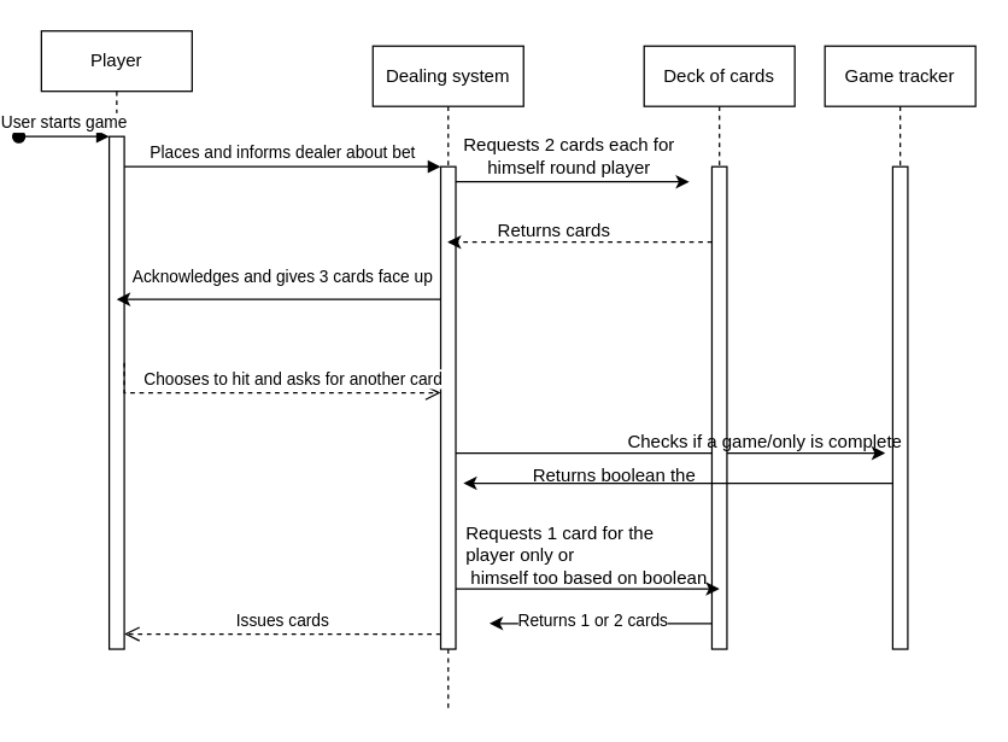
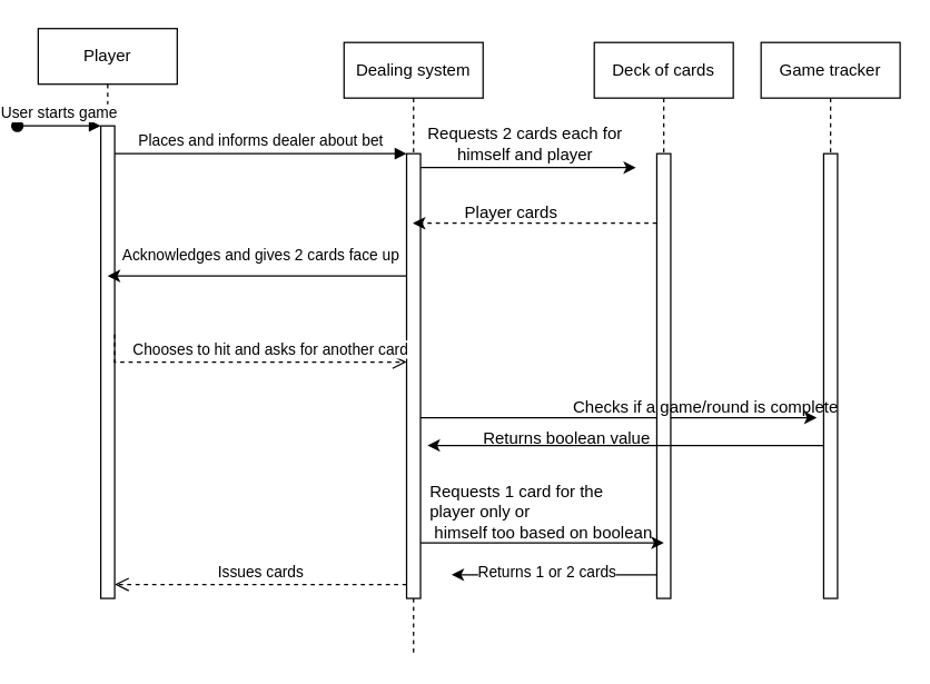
  <mxCell id="0" />
  <mxCell id="1" parent="0" />
  <mxCell id="2" value="Player" style="shape=umlLifeline;perimeter=lifelinePerimeter;whiteSpace=wrap;html=1;container=0;dropTarget=0;collapsible=0;recursiveResize=0;outlineConnect=0;portConstraint=eastwest;newEdgeStyle={&quot;edgeStyle&quot;:&quot;elbowEdgeStyle&quot;,&quot;elbow&quot;:&quot;vertical&quot;,&quot;curved&quot;:0,&quot;rounded&quot;:0};" parent="1" vertex="1"><mxGeometry y="20" width="100" height="410" as="geometry" x="20" /></mxCell>
  <mxCell id="3" value="" style="html=1;points=[];perimeter=orthogonalPerimeter;outlineConnect=0;targetShapes=umlLifeline;portConstraint=eastwest;newEdgeStyle={&quot;edgeStyle&quot;:&quot;elbowEdgeStyle&quot;,&quot;elbow&quot;:&quot;vertical&quot;,&quot;curved&quot;:0,&quot;rounded&quot;:0};" parent="2" vertex="1"><mxGeometry x="45" y="70" width="10" height="340" as="geometry" /></mxCell>
  <mxCell id="4" value="&lt;div&gt;User starts game&lt;/div&gt;" style="html=1;verticalAlign=bottom;startArrow=oval;endArrow=block;startSize=8;edgeStyle=elbowEdgeStyle;elbow=vertical;curved=0;rounded=0;" parent="2" target="3" edge="1"><mxGeometry relative="1" as="geometry"><mxPoint x="-15" y="70" as="sourcePoint" /></mxGeometry></mxCell>
  <mxCell id="5" value="Dealing system" style="shape=umlLifeline;perimeter=lifelinePerimeter;whiteSpace=wrap;html=1;container=0;dropTarget=0;collapsible=0;recursiveResize=0;outlineConnect=0;portConstraint=eastwest;newEdgeStyle={&quot;edgeStyle&quot;:&quot;elbowEdgeStyle&quot;,&quot;elbow&quot;:&quot;vertical&quot;,&quot;curved&quot;:0,&quot;rounded&quot;:0};" parent="1" vertex="1"><mxGeometry x="240" y="30" width="100" height="440" as="geometry" /></mxCell>
  <mxCell id="6" style="edgeStyle=elbowEdgeStyle;rounded=0;orthogonalLoop=1;jettySize=auto;html=1;elbow=vertical;curved=0;" edge="1" parent="5" source="8"><mxGeometry relative="1" as="geometry"><mxPoint x="210" y="90" as="targetPoint" /></mxGeometry></mxCell>
  <mxCell id="7" style="edgeStyle=elbowEdgeStyle;rounded=0;orthogonalLoop=1;jettySize=auto;html=1;elbow=vertical;curved=0;" edge="1" parent="5" source="8"><mxGeometry relative="1" as="geometry"><mxPoint x="340" y="270" as="targetPoint" /></mxGeometry></mxCell>
  <mxCell id="8" value="" style="html=1;points=[];perimeter=orthogonalPerimeter;outlineConnect=0;targetShapes=umlLifeline;portConstraint=eastwest;newEdgeStyle={&quot;edgeStyle&quot;:&quot;elbowEdgeStyle&quot;,&quot;elbow&quot;:&quot;vertical&quot;,&quot;curved&quot;:0,&quot;rounded&quot;:0};" parent="5" vertex="1"><mxGeometry x="45" y="80" width="10" height="320" as="geometry" /></mxCell>
  <mxCell id="9" value="Places and informs dealer about bet" style="html=1;verticalAlign=bottom;endArrow=block;edgeStyle=elbowEdgeStyle;elbow=vertical;curved=0;rounded=0;" parent="1" source="3" target="8" edge="1"><mxGeometry relative="1" as="geometry"><mxPoint x="215" y="120" as="sourcePoint" /><Array as="points"><mxPoint x="200" y="110" /></Array></mxGeometry></mxCell>
  <mxCell id="10" value="Issues cards" style="html=1;verticalAlign=bottom;endArrow=open;dashed=1;endSize=8;edgeStyle=elbowEdgeStyle;elbow=vertical;curved=0;rounded=0;" parent="1" source="8" target="3" edge="1"><mxGeometry x="0.002" relative="1" as="geometry"><mxPoint x="215" y="195" as="targetPoint" /><Array as="points"><mxPoint x="190" y="420" /><mxPoint x="260" y="380" /><mxPoint x="210" y="270" /></Array><mxPoint as="offset" /></mxGeometry></mxCell>
  <mxCell id="11" value="&lt;div&gt;&lt;br&gt;&lt;/div&gt;" style="html=1;verticalAlign=bottom;endArrow=open;dashed=1;endSize=8;edgeStyle=elbowEdgeStyle;elbow=vertical;curved=0;rounded=0;" parent="1" edge="1"><mxGeometry x="0.174" y="-80" relative="1" as="geometry"><mxPoint x="285" y="260" as="targetPoint" /><Array as="points"><mxPoint x="240" y="260" /><mxPoint x="200" y="240" /></Array><mxPoint x="75" y="240" as="sourcePoint" /><mxPoint as="offset" /></mxGeometry></mxCell>
  <mxCell id="12" value="&lt;div&gt;Chooses to hit and asks for another card&lt;/div&gt;" style="edgeLabel;html=1;align=center;verticalAlign=middle;resizable=0;points=[];" vertex="1" connectable="0" parent="11"><mxGeometry x="0.206" y="-4" relative="1" as="geometry"><mxPoint x="-8" y="-14" as="offset" /></mxGeometry></mxCell>
  <mxCell id="13" value="Deck of cards" style="shape=umlLifeline;perimeter=lifelinePerimeter;whiteSpace=wrap;html=1;container=0;dropTarget=0;collapsible=0;recursiveResize=0;outlineConnect=0;portConstraint=eastwest;newEdgeStyle={&quot;edgeStyle&quot;:&quot;elbowEdgeStyle&quot;,&quot;elbow&quot;:&quot;vertical&quot;,&quot;curved&quot;:0,&quot;rounded&quot;:0};" vertex="1" parent="1"><mxGeometry x="420" y="30" width="100" height="400" as="geometry" /></mxCell>
  <mxCell id="14" value="" style="html=1;points=[];perimeter=orthogonalPerimeter;outlineConnect=0;targetShapes=umlLifeline;portConstraint=eastwest;newEdgeStyle={&quot;edgeStyle&quot;:&quot;elbowEdgeStyle&quot;,&quot;elbow&quot;:&quot;vertical&quot;,&quot;curved&quot;:0,&quot;rounded&quot;:0};" vertex="1" parent="13"><mxGeometry x="45" y="80" width="10" height="320" as="geometry" /></mxCell>
- <mxCell id="15" value="Requests 2 cards each for &lt;br&gt;himself round player" style="text;html=1;align=center;verticalAlign=middle;resizable=0;points=[];autosize=1;strokeColor=none;fillColor=none;" vertex="1" parent="1"><mxGeometry x="290" y="83" width="160" height="40" as="geometry" /></mxCell>
+ <mxCell id="15" value="Requests 2 cards each for &lt;br&gt;himself and player" style="text;html=1;align=center;verticalAlign=middle;resizable=0;points=[];autosize=1;strokeColor=none;fillColor=none;" vertex="1" parent="1"><mxGeometry x="290" y="83" width="160" height="40" as="geometry" /></mxCell>
  <mxCell id="16" style="edgeStyle=elbowEdgeStyle;rounded=0;orthogonalLoop=1;jettySize=auto;html=1;elbow=vertical;curved=0;dashed=1;" edge="1" parent="1" source="14" target="5"><mxGeometry relative="1" as="geometry"><mxPoint x="350" y="140" as="targetPoint" /><Array as="points"><mxPoint x="360" y="160" /></Array></mxGeometry></mxCell>
  <mxCell id="17" style="edgeStyle=elbowEdgeStyle;rounded=0;orthogonalLoop=1;jettySize=auto;html=1;elbow=vertical;curved=0;" edge="1" parent="1"><mxGeometry relative="1" as="geometry"><mxPoint x="285.37" y="198" as="sourcePoint" /><mxPoint x="70" y="198" as="targetPoint" /><Array as="points"><mxPoint x="190.37" y="198" /></Array></mxGeometry></mxCell>
- <mxCell id="18" value="&lt;font style=&quot;font-size: 11px;&quot;&gt;Acknowledges and gives 3 cards face up&lt;/font&gt;" style="text;html=1;align=center;verticalAlign=middle;resizable=0;points=[];autosize=1;strokeColor=none;fillColor=none;" vertex="1" parent="1"><mxGeometry x="70" y="168" width="220" height="30" as="geometry" /></mxCell>
- <mxCell id="19" value="&lt;div&gt;Returns cards&lt;/div&gt;" style="text;html=1;align=center;verticalAlign=middle;resizable=0;points=[];autosize=1;strokeColor=none;fillColor=none;" vertex="1" parent="1"><mxGeometry x="310" y="138" width="100" height="30" as="geometry" /></mxCell>
+ <mxCell id="18" value="&lt;font style=&quot;font-size: 11px;&quot;&gt;Acknowledges and gives 2 cards face up&lt;/font&gt;" style="text;html=1;align=center;verticalAlign=middle;resizable=0;points=[];autosize=1;strokeColor=none;fillColor=none;" vertex="1" parent="1"><mxGeometry x="70" y="168" width="220" height="30" as="geometry" /></mxCell>
+ <mxCell id="19" value="&lt;div&gt;Player cards&lt;/div&gt;" style="text;html=1;align=center;verticalAlign=middle;resizable=0;points=[];autosize=1;strokeColor=none;fillColor=none;" vertex="1" parent="1"><mxGeometry x="310" y="138" width="100" height="30" as="geometry" /></mxCell>
  <mxCell id="20" style="edgeStyle=elbowEdgeStyle;rounded=0;orthogonalLoop=1;jettySize=auto;html=1;elbow=vertical;curved=0;" edge="1" parent="1"><mxGeometry relative="1" as="geometry"><mxPoint x="462.25" y="380.086" as="sourcePoint" /><mxPoint x="462.25" y="380.004" as="targetPoint" /></mxGeometry></mxCell>
  <mxCell id="21" value="Game tracker" style="shape=umlLifeline;perimeter=lifelinePerimeter;whiteSpace=wrap;html=1;container=0;dropTarget=0;collapsible=0;recursiveResize=0;outlineConnect=0;portConstraint=eastwest;newEdgeStyle={&quot;edgeStyle&quot;:&quot;elbowEdgeStyle&quot;,&quot;elbow&quot;:&quot;vertical&quot;,&quot;curved&quot;:0,&quot;rounded&quot;:0};" vertex="1" parent="1"><mxGeometry x="540" y="30" width="100" height="400" as="geometry" /></mxCell>
  <mxCell id="22" value="" style="html=1;points=[];perimeter=orthogonalPerimeter;outlineConnect=0;targetShapes=umlLifeline;portConstraint=eastwest;newEdgeStyle={&quot;edgeStyle&quot;:&quot;elbowEdgeStyle&quot;,&quot;elbow&quot;:&quot;vertical&quot;,&quot;curved&quot;:0,&quot;rounded&quot;:0};" vertex="1" parent="21"><mxGeometry x="45" y="80" width="10" height="320" as="geometry" /></mxCell>
- <mxCell id="23" value="Checks if a game/only is complete" style="text;html=1;align=center;verticalAlign=middle;resizable=0;points=[];autosize=1;strokeColor=none;fillColor=none;" vertex="1" parent="1"><mxGeometry x="395" y="278" width="210" height="30" as="geometry" /></mxCell>
+ <mxCell id="23" value="Checks if a game/round is complete" style="text;html=1;align=center;verticalAlign=middle;resizable=0;points=[];autosize=1;strokeColor=none;fillColor=none;" vertex="1" parent="1"><mxGeometry x="395" y="278" width="210" height="30" as="geometry" /></mxCell>
  <mxCell id="24" style="edgeStyle=elbowEdgeStyle;rounded=0;orthogonalLoop=1;jettySize=auto;html=1;elbow=vertical;curved=0;" edge="1" parent="1" source="22"><mxGeometry relative="1" as="geometry"><mxPoint x="300" y="320" as="targetPoint" /><Array as="points"><mxPoint x="310" y="320" /><mxPoint x="410" y="330" /></Array></mxGeometry></mxCell>
- <mxCell id="25" value="Returns boolean the" style="text;html=1;align=center;verticalAlign=middle;resizable=0;points=[];autosize=1;strokeColor=none;fillColor=none;" vertex="1" parent="1"><mxGeometry x="330" y="300" width="140" height="30" as="geometry" /></mxCell>
+ <mxCell id="25" value="Returns boolean value" style="text;html=1;align=center;verticalAlign=middle;resizable=0;points=[];autosize=1;strokeColor=none;fillColor=none;" vertex="1" parent="1"><mxGeometry x="330" y="300" width="140" height="30" as="geometry" /></mxCell>
  <mxCell id="26" style="edgeStyle=elbowEdgeStyle;rounded=0;orthogonalLoop=1;jettySize=auto;html=1;elbow=vertical;curved=0;entryX=0.5;entryY=0.875;entryDx=0;entryDy=0;entryPerimeter=0;" edge="1" parent="1" source="8" target="14"><mxGeometry relative="1" as="geometry"><mxPoint x="400" y="390" as="targetPoint" /></mxGeometry></mxCell>
  <mxCell id="27" value="&lt;div&gt;Requests 1 card for the&amp;nbsp;&lt;/div&gt;&lt;div&gt;player only or&lt;/div&gt;&lt;div&gt;&amp;nbsp;himself too based on boolean&lt;/div&gt;" style="text;whiteSpace=wrap;html=1;" vertex="1" parent="1"><mxGeometry x="300" y="340" width="170" height="70" as="geometry" /></mxCell>
  <mxCell id="28" style="edgeStyle=elbowEdgeStyle;rounded=0;orthogonalLoop=1;jettySize=auto;html=1;elbow=vertical;curved=0;entryX=0.102;entryY=1.04;entryDx=0;entryDy=0;entryPerimeter=0;" edge="1" parent="1" source="14" target="27"><mxGeometry relative="1" as="geometry"><mxPoint x="360" y="420" as="targetPoint" /><Array as="points"><mxPoint x="300" y="413" /></Array></mxGeometry></mxCell>
  <mxCell id="29" value="Returns 1 or 2 cards" style="edgeLabel;html=1;align=center;verticalAlign=middle;resizable=0;points=[];" vertex="1" connectable="0" parent="28"><mxGeometry x="0.373" y="2" relative="1" as="geometry"><mxPoint x="22" y="-5" as="offset" /></mxGeometry></mxCell>
